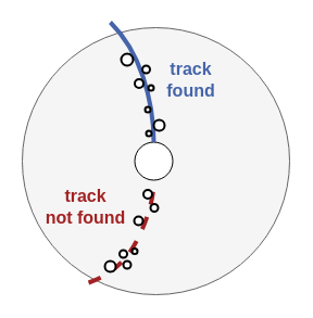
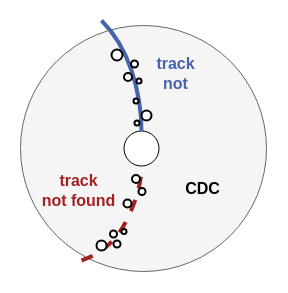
  <mxCell id="0" />
  <mxCell id="1" parent="0" />
  <mxCell id="2" value="" style="ellipse;whiteSpace=wrap;html=1;aspect=fixed;fillColor=#f5f5f5;fontColor=#4664AA;strokeColor=#666666;" parent="1" vertex="1"><mxGeometry x="20" y="25" width="246" height="246" as="geometry" /></mxCell>
  <mxCell id="3" value="" style="ellipse;whiteSpace=wrap;html=1;aspect=fixed;fillColor=#ffffff;fontColor=#4664AA;" parent="1" vertex="1"><mxGeometry x="123.5" y="130.5" width="35" height="35" as="geometry" /></mxCell>
- <mxCell id="5" value="&lt;font style=&quot;font-size: 16px&quot; color=&quot;#4664AA&quot;&gt;track&lt;br&gt;found&lt;/font&gt;" style="text;html=1;strokeColor=none;fillColor=none;align=center;verticalAlign=middle;whiteSpace=wrap;rounded=0;fontColor=#000000;fontStyle=1" parent="1" vertex="1"><mxGeometry x="127.5" y="48.5" width="95" height="48" as="geometry" /></mxCell>
+ <mxCell id="4" value="&lt;font style=&quot;font-size: 16px&quot;&gt;CDC&lt;/font&gt;" style="text;html=1;strokeColor=none;fillColor=none;align=center;verticalAlign=middle;whiteSpace=wrap;rounded=0;fontColor=#000000;fontStyle=1" parent="1" vertex="1"><mxGeometry x="158.5" y="165.5" width="87" height="44" as="geometry" /></mxCell>
+ <mxCell id="5" value="&lt;font style=&quot;font-size: 16px&quot; color=&quot;#4664AA&quot;&gt;track&lt;br&gt;not&lt;/font&gt;" style="text;html=1;strokeColor=none;fillColor=none;align=center;verticalAlign=middle;whiteSpace=wrap;rounded=0;fontColor=#000000;fontStyle=1" parent="1" vertex="1"><mxGeometry x="127.5" y="48.5" width="95" height="48" as="geometry" /></mxCell>
  <mxCell id="6" value="&lt;font style=&quot;font-size: 16px&quot; color=&quot;#A22223&quot;&gt;track&lt;br&gt;not found&lt;br&gt;&lt;/font&gt;" style="text;html=1;strokeColor=none;fillColor=none;align=center;verticalAlign=middle;whiteSpace=wrap;rounded=0;fontColor=#000000;fontStyle=1" parent="1" vertex="1"><mxGeometry x="31" y="165.5" width="95" height="48" as="geometry" /></mxCell>
  <mxCell id="7" value="" style="curved=1;endArrow=none;html=1;strokeColor=#4664AA;strokeWidth=4;endFill=0;" parent="1" target="3" edge="1"><mxGeometry width="50" height="50" relative="1" as="geometry"><mxPoint x="101" y="20" as="sourcePoint" /><mxPoint x="71" y="290" as="targetPoint" /><Array as="points"><mxPoint x="121" y="40" /><mxPoint x="141" y="100" /></Array></mxGeometry></mxCell>
  <mxCell id="8" value="" style="curved=1;endArrow=none;html=1;strokeColor=#A22223;strokeWidth=4;endFill=0;entryX=0.5;entryY=1;dashed=1;" parent="1" target="3" edge="1"><mxGeometry width="50" height="50" relative="1" as="geometry"><mxPoint x="81" y="260" as="sourcePoint" /><mxPoint x="141" y="190" as="targetPoint" /><Array as="points"><mxPoint x="111" y="250" /><mxPoint x="141" y="190" /></Array></mxGeometry></mxCell>
  <mxCell id="9" value="" style="ellipse;whiteSpace=wrap;html=1;aspect=fixed;strokeWidth=2;" vertex="1" parent="1"><mxGeometry x="141" y="110" width="10" height="10" as="geometry" /></mxCell>
  <mxCell id="10" value="" style="ellipse;whiteSpace=wrap;html=1;aspect=fixed;strokeWidth=2;" vertex="1" parent="1"><mxGeometry x="133" y="98" width="5" height="5" as="geometry" /></mxCell>
  <mxCell id="11" value="" style="ellipse;whiteSpace=wrap;html=1;aspect=fixed;strokeWidth=2;" vertex="1" parent="1"><mxGeometry x="123.5" y="72.5" width="8" height="8" as="geometry" /></mxCell>
  <mxCell id="12" value="" style="ellipse;whiteSpace=wrap;html=1;aspect=fixed;strokeWidth=2;" vertex="1" parent="1"><mxGeometry x="130.5" y="60" width="7" height="7" as="geometry" /></mxCell>
  <mxCell id="13" value="" style="ellipse;whiteSpace=wrap;html=1;aspect=fixed;strokeWidth=2;" vertex="1" parent="1"><mxGeometry x="111" y="49" width="11" height="11" as="geometry" /></mxCell>
  <mxCell id="14" value="" style="ellipse;whiteSpace=wrap;html=1;aspect=fixed;strokeWidth=2;" vertex="1" parent="1"><mxGeometry x="134" y="120" width="5" height="5" as="geometry" /></mxCell>
  <mxCell id="15" value="" style="ellipse;whiteSpace=wrap;html=1;aspect=fixed;strokeWidth=2;flipV=1;flipH=0;direction=north;" vertex="1" parent="1"><mxGeometry x="96" y="240" width="10" height="10" as="geometry" /></mxCell>
  <mxCell id="16" value="" style="ellipse;whiteSpace=wrap;html=1;aspect=fixed;strokeWidth=2;flipV=1;flipH=0;direction=north;" vertex="1" parent="1"><mxGeometry x="113" y="240" width="7" height="7" as="geometry" /></mxCell>
  <mxCell id="17" value="" style="ellipse;whiteSpace=wrap;html=1;aspect=fixed;strokeWidth=2;flipV=1;flipH=0;direction=north;" vertex="1" parent="1"><mxGeometry x="123" y="199" width="8" height="8" as="geometry" /></mxCell>
  <mxCell id="18" value="" style="ellipse;whiteSpace=wrap;html=1;aspect=fixed;strokeWidth=2;flipV=1;flipH=0;direction=north;" vertex="1" parent="1"><mxGeometry x="138" y="187.5" width="7" height="7" as="geometry" /></mxCell>
  <mxCell id="19" value="" style="ellipse;whiteSpace=wrap;html=1;aspect=fixed;strokeWidth=2;flipV=1;flipH=0;direction=north;" vertex="1" parent="1"><mxGeometry x="131.5" y="174.5" width="8" height="8" as="geometry" /></mxCell>
  <mxCell id="20" value="" style="ellipse;whiteSpace=wrap;html=1;aspect=fixed;strokeWidth=2;" vertex="1" parent="1"><mxGeometry x="136" y="78" width="5" height="5" as="geometry" /></mxCell>
  <mxCell id="21" value="" style="ellipse;whiteSpace=wrap;html=1;aspect=fixed;strokeWidth=2;flipV=1;flipH=0;direction=north;" vertex="1" parent="1"><mxGeometry x="109.5" y="230" width="7" height="7" as="geometry" /></mxCell>
  <mxCell id="22" value="" style="ellipse;whiteSpace=wrap;html=1;aspect=fixed;strokeWidth=2;flipV=1;flipH=0;direction=north;" vertex="1" parent="1"><mxGeometry x="121" y="228.5" width="5" height="5" as="geometry" /></mxCell>
